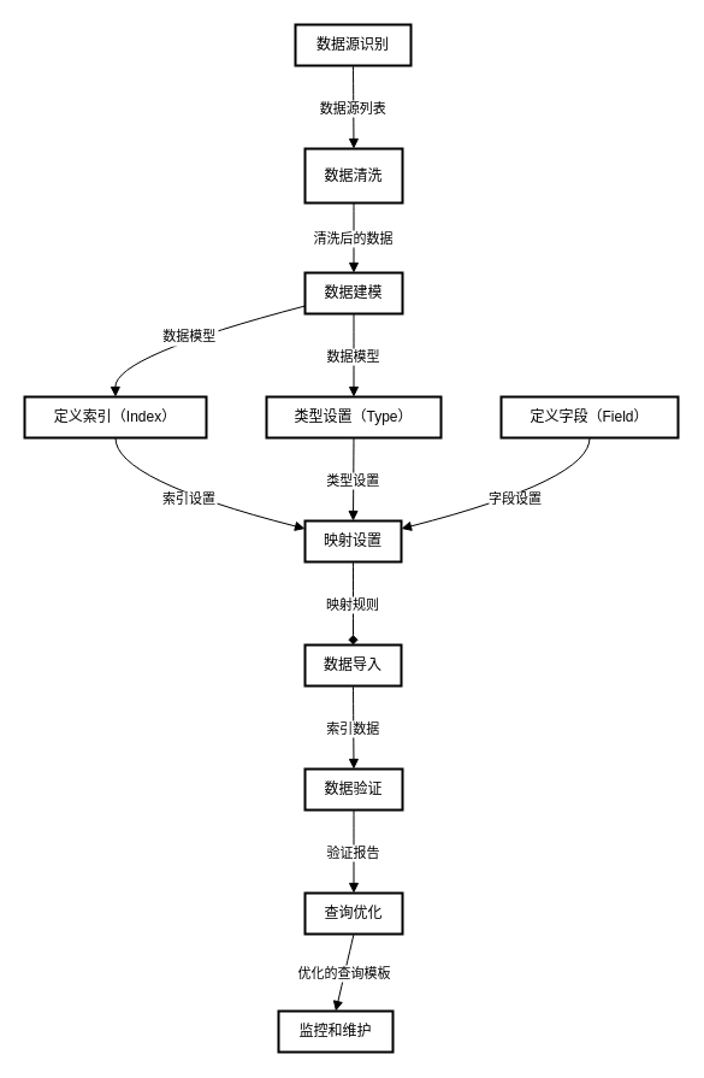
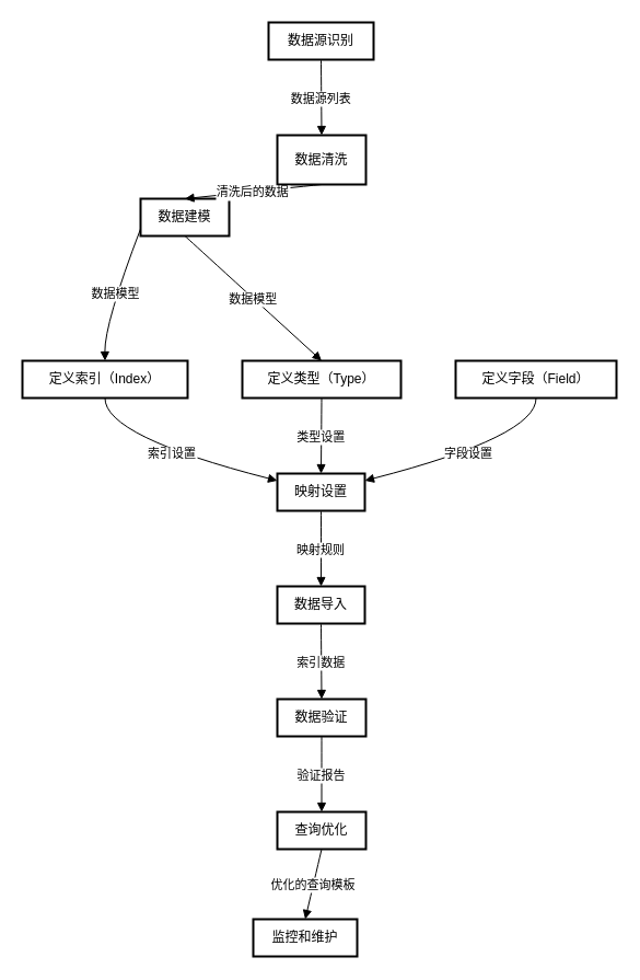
  <mxCell id="0" />
  <mxCell id="1" parent="0" />
  <mxCell id="2" value="数据源识别" style="whiteSpace=wrap;strokeWidth=2;" vertex="1" parent="1"><mxGeometry x="245" y="20" width="96" height="34" as="geometry" /></mxCell>
  <mxCell id="3" value="数据清洗" style="whiteSpace=wrap;strokeWidth=2;" vertex="1" parent="1"><mxGeometry x="253" y="123" width="81" height="45" as="geometry" /></mxCell>
- <mxCell id="4" value="数据建模" style="whiteSpace=wrap;strokeWidth=2;" vertex="1" parent="1"><mxGeometry x="253" y="226" width="81" height="34" as="geometry" /></mxCell>
+ <mxCell id="4" value="数据建模" style="whiteSpace=wrap;strokeWidth=2;" vertex="1" parent="1"><mxGeometry x="128" y="181" width="81" height="34" as="geometry" /></mxCell>
  <mxCell id="5" value="定义索引（Index）" style="whiteSpace=wrap;strokeWidth=2;" vertex="1" parent="1"><mxGeometry x="20" y="329" width="151" height="34" as="geometry" /></mxCell>
- <mxCell id="6" value="类型设置（Type）" style="whiteSpace=wrap;strokeWidth=2;" vertex="1" parent="1"><mxGeometry x="221" y="329" width="145" height="34" as="geometry" /></mxCell>
+ <mxCell id="6" value="定义类型（Type）" style="whiteSpace=wrap;strokeWidth=2;" vertex="1" parent="1"><mxGeometry x="221" y="329" width="145" height="34" as="geometry" /></mxCell>
  <mxCell id="7" value="定义字段（Field）" style="whiteSpace=wrap;strokeWidth=2;" vertex="1" parent="1"><mxGeometry x="416" y="329" width="147" height="34" as="geometry" /></mxCell>
  <mxCell id="8" value="映射设置" style="whiteSpace=wrap;strokeWidth=2;" vertex="1" parent="1"><mxGeometry x="253" y="432" width="80" height="34" as="geometry" /></mxCell>
  <mxCell id="9" value="数据导入" style="whiteSpace=wrap;strokeWidth=2;" vertex="1" parent="1"><mxGeometry x="253" y="535" width="80" height="34" as="geometry" /></mxCell>
  <mxCell id="10" value="数据验证" style="whiteSpace=wrap;strokeWidth=2;" vertex="1" parent="1"><mxGeometry x="253" y="638" width="81" height="34" as="geometry" /></mxCell>
  <mxCell id="11" value="查询优化" style="whiteSpace=wrap;strokeWidth=2;" vertex="1" parent="1"><mxGeometry x="253" y="741" width="81" height="34" as="geometry" /></mxCell>
  <mxCell id="12" value="监控和维护" style="whiteSpace=wrap;strokeWidth=2;" vertex="1" parent="1"><mxGeometry x="231" y="839" width="95" height="34" as="geometry" /></mxCell>
  <mxCell id="13" value="数据源列表" style="curved=1;startArrow=none;endArrow=block;exitX=0.5;exitY=1;entryX=0.5;entryY=0;rounded=0;" edge="1" parent="1" source="2" target="3"><mxGeometry relative="1" as="geometry"><Array as="points" /></mxGeometry></mxCell>
  <mxCell id="14" value="清洗后的数据" style="curved=1;startArrow=none;endArrow=block;exitX=0.5;exitY=1;entryX=0.5;entryY=0;rounded=0;" edge="1" parent="1" source="3" target="4"><mxGeometry relative="1" as="geometry"><Array as="points" /></mxGeometry></mxCell>
  <mxCell id="15" value="数据模型" style="curved=1;startArrow=none;endArrow=block;exitX=0;exitY=0.81;entryX=0.5;entryY=0;rounded=0;" edge="1" parent="1" source="4" target="5"><mxGeometry relative="1" as="geometry"><Array as="points"><mxPoint x="95" y="295" /></Array></mxGeometry></mxCell>
  <mxCell id="16" value="数据模型" style="curved=1;startArrow=none;endArrow=block;exitX=0.5;exitY=1;entryX=0.5;entryY=0;rounded=0;" edge="1" parent="1" source="4" target="6"><mxGeometry relative="1" as="geometry"><Array as="points" /></mxGeometry></mxCell>
  <mxCell id="17" value="索引设置" style="curved=1;startArrow=none;endArrow=block;exitX=0.5;exitY=1;entryX=0;entryY=0.19;rounded=0;" edge="1" parent="1" source="5" target="8"><mxGeometry relative="1" as="geometry"><Array as="points"><mxPoint x="95" y="398" /></Array></mxGeometry></mxCell>
  <mxCell id="18" value="类型设置" style="curved=1;startArrow=none;endArrow=block;exitX=0.5;exitY=1;entryX=0.5;entryY=0;rounded=0;" edge="1" parent="1" source="6" target="8"><mxGeometry relative="1" as="geometry"><Array as="points" /></mxGeometry></mxCell>
  <mxCell id="19" value="字段设置" style="curved=1;startArrow=none;endArrow=block;exitX=0.5;exitY=1;entryX=1;entryY=0.19;rounded=0;" edge="1" parent="1" source="7" target="8"><mxGeometry relative="1" as="geometry"><Array as="points"><mxPoint x="490" y="398" /></Array></mxGeometry></mxCell>
- <mxCell id="20" value="映射规则" style="curved=1;startArrow=none;endArrow=diamond;exitX=0.5;exitY=1;entryX=0.5;entryY=0;rounded=0;" edge="1" parent="1" source="8" target="9"><mxGeometry relative="1" as="geometry"><Array as="points" /></mxGeometry></mxCell>
+ <mxCell id="20" value="映射规则" style="curved=1;startArrow=none;endArrow=block;exitX=0.5;exitY=1;entryX=0.5;entryY=0;rounded=0;" edge="1" parent="1" source="8" target="9"><mxGeometry relative="1" as="geometry"><Array as="points" /></mxGeometry></mxCell>
  <mxCell id="21" value="索引数据" style="curved=1;startArrow=none;endArrow=block;exitX=0.5;exitY=1;entryX=0.5;entryY=0;rounded=0;" edge="1" parent="1" source="9" target="10"><mxGeometry relative="1" as="geometry"><Array as="points" /></mxGeometry></mxCell>
  <mxCell id="22" value="验证报告" style="curved=1;startArrow=none;endArrow=block;exitX=0.5;exitY=1;entryX=0.5;entryY=0;rounded=0;" edge="1" parent="1" source="10" target="11"><mxGeometry relative="1" as="geometry"><Array as="points" /></mxGeometry></mxCell>
  <mxCell id="23" value="优化的查询模板" style="curved=1;startArrow=none;endArrow=block;exitX=0.5;exitY=1;entryX=0.5;entryY=0;rounded=0;" edge="1" parent="1" source="11" target="12"><mxGeometry relative="1" as="geometry"><Array as="points" /></mxGeometry></mxCell>
